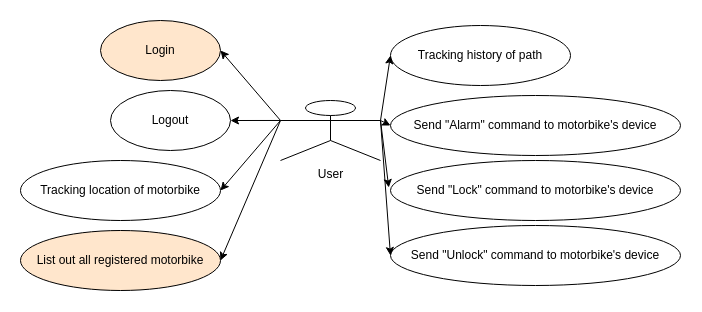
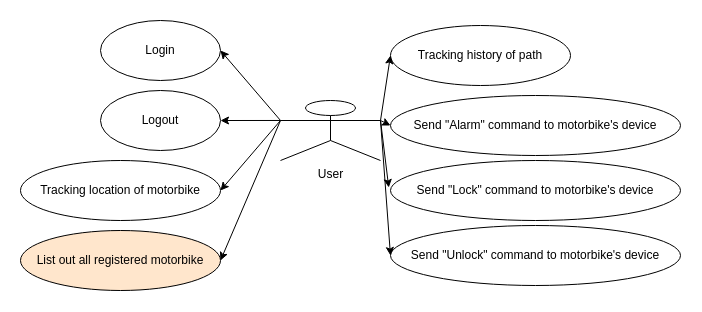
  <mxCell id="0" />
  <mxCell id="1" parent="0" />
  <mxCell id="2" value="User" style="shape=umlActor;verticalLabelPosition=bottom;labelBackgroundColor=#ffffff;verticalAlign=top;html=1;outlineConnect=0;" vertex="1" parent="1"><mxGeometry x="280" y="100" width="100" height="60" as="geometry" /></mxCell>
  <mxCell id="3" value="Tracking history of path" style="ellipse;whiteSpace=wrap;html=1;" vertex="1" parent="1"><mxGeometry x="390" y="25" width="180" height="60" as="geometry" /></mxCell>
  <mxCell id="4" value="Send &quot;Alarm&quot; command to motorbike's device" style="ellipse;whiteSpace=wrap;html=1;" vertex="1" parent="1"><mxGeometry x="390" y="95" width="290" height="60" as="geometry" /></mxCell>
- <mxCell id="5" value="Login" style="ellipse;whiteSpace=wrap;html=1;fillColor=#ffe6cc;" vertex="1" parent="1"><mxGeometry x="100" y="20" width="120" height="60" as="geometry" /></mxCell>
- <mxCell id="6" value="Logout" style="ellipse;whiteSpace=wrap;html=1;" vertex="1" parent="1"><mxGeometry x="110" y="90" width="120" height="60" as="geometry" /></mxCell>
+ <mxCell id="5" value="Login" style="ellipse;whiteSpace=wrap;html=1;" vertex="1" parent="1"><mxGeometry x="100" y="20" width="120" height="60" as="geometry" /></mxCell>
+ <mxCell id="6" value="Logout" style="ellipse;whiteSpace=wrap;html=1;" vertex="1" parent="1"><mxGeometry x="100" y="90" width="120" height="60" as="geometry" /></mxCell>
  <mxCell id="7" value="Tracking location of motorbike" style="ellipse;whiteSpace=wrap;html=1;" vertex="1" parent="1"><mxGeometry x="20" y="160" width="200" height="60" as="geometry" /></mxCell>
  <mxCell id="8" value="List out all registered motorbike" style="ellipse;whiteSpace=wrap;html=1;fillColor=#ffe6cc;" vertex="1" parent="1"><mxGeometry x="20" y="230" width="200" height="60" as="geometry" /></mxCell>
  <mxCell id="9" value="Send &quot;Lock&quot; command to motorbike's device" style="ellipse;whiteSpace=wrap;html=1;" vertex="1" parent="1"><mxGeometry x="390" y="160" width="290" height="60" as="geometry" /></mxCell>
  <mxCell id="10" value="Send &quot;Unlock&quot; command to motorbike's device" style="ellipse;whiteSpace=wrap;html=1;" vertex="1" parent="1"><mxGeometry x="390" y="225" width="290" height="60" as="geometry" /></mxCell>
  <mxCell id="11" value="" style="endArrow=classic;html=1;entryX=1;entryY=0.5;entryDx=0;entryDy=0;exitX=0;exitY=0.333;exitDx=0;exitDy=0;exitPerimeter=0;" edge="1" parent="1" source="2" target="6"><mxGeometry width="50" height="50" relative="1" as="geometry"><mxPoint x="280" y="135" as="sourcePoint" /><mxPoint x="320" y="45" as="targetPoint" /></mxGeometry></mxCell>
  <mxCell id="12" value="" style="endArrow=classic;html=1;exitX=0;exitY=0.333;exitDx=0;exitDy=0;exitPerimeter=0;entryX=1;entryY=0.5;entryDx=0;entryDy=0;" edge="1" parent="1" source="2" target="5"><mxGeometry width="50" height="50" relative="1" as="geometry"><mxPoint x="260" y="75" as="sourcePoint" /><mxPoint x="310" y="25" as="targetPoint" /></mxGeometry></mxCell>
  <mxCell id="13" value="" style="endArrow=classic;html=1;exitX=0;exitY=0.333;exitDx=0;exitDy=0;exitPerimeter=0;entryX=1;entryY=0.5;entryDx=0;entryDy=0;" edge="1" parent="1" source="2" target="8"><mxGeometry width="50" height="50" relative="1" as="geometry"><mxPoint x="330" y="85" as="sourcePoint" /><mxPoint x="380" y="35" as="targetPoint" /></mxGeometry></mxCell>
  <mxCell id="14" value="" style="endArrow=classic;html=1;exitX=0;exitY=0.333;exitDx=0;exitDy=0;exitPerimeter=0;entryX=1;entryY=0.5;entryDx=0;entryDy=0;" edge="1" parent="1" source="2" target="7"><mxGeometry width="50" height="50" relative="1" as="geometry"><mxPoint x="280" y="125" as="sourcePoint" /><mxPoint x="346" y="25" as="targetPoint" /></mxGeometry></mxCell>
  <mxCell id="15" value="" style="endArrow=classic;html=1;exitX=1;exitY=0.333;exitDx=0;exitDy=0;exitPerimeter=0;entryX=-0.006;entryY=0.45;entryDx=0;entryDy=0;entryPerimeter=0;" edge="1" parent="1" source="2" target="9"><mxGeometry width="50" height="50" relative="1" as="geometry"><mxPoint x="306" y="75" as="sourcePoint" /><mxPoint x="356" y="25" as="targetPoint" /></mxGeometry></mxCell>
  <mxCell id="16" value="" style="endArrow=classic;html=1;exitX=1;exitY=0.333;exitDx=0;exitDy=0;exitPerimeter=0;entryX=0;entryY=0.5;entryDx=0;entryDy=0;" edge="1" parent="1" source="2" target="3"><mxGeometry width="50" height="50" relative="1" as="geometry"><mxPoint x="285" y="65" as="sourcePoint" /><mxPoint x="335" y="15" as="targetPoint" /></mxGeometry></mxCell>
  <mxCell id="17" value="" style="endArrow=classic;html=1;exitX=1;exitY=0.333;exitDx=0;exitDy=0;exitPerimeter=0;entryX=0;entryY=0.5;entryDx=0;entryDy=0;" edge="1" parent="1" source="2" target="10"><mxGeometry width="50" height="50" relative="1" as="geometry"><mxPoint x="315" y="80" as="sourcePoint" /><mxPoint x="365" y="30" as="targetPoint" /></mxGeometry></mxCell>
  <mxCell id="18" value="" style="endArrow=classic;html=1;exitX=1;exitY=0.333;exitDx=0;exitDy=0;exitPerimeter=0;entryX=0;entryY=0.5;entryDx=0;entryDy=0;" edge="1" parent="1" source="2" target="4"><mxGeometry width="50" height="50" relative="1" as="geometry"><mxPoint x="291" y="70" as="sourcePoint" /><mxPoint x="341" y="20" as="targetPoint" /></mxGeometry></mxCell>
